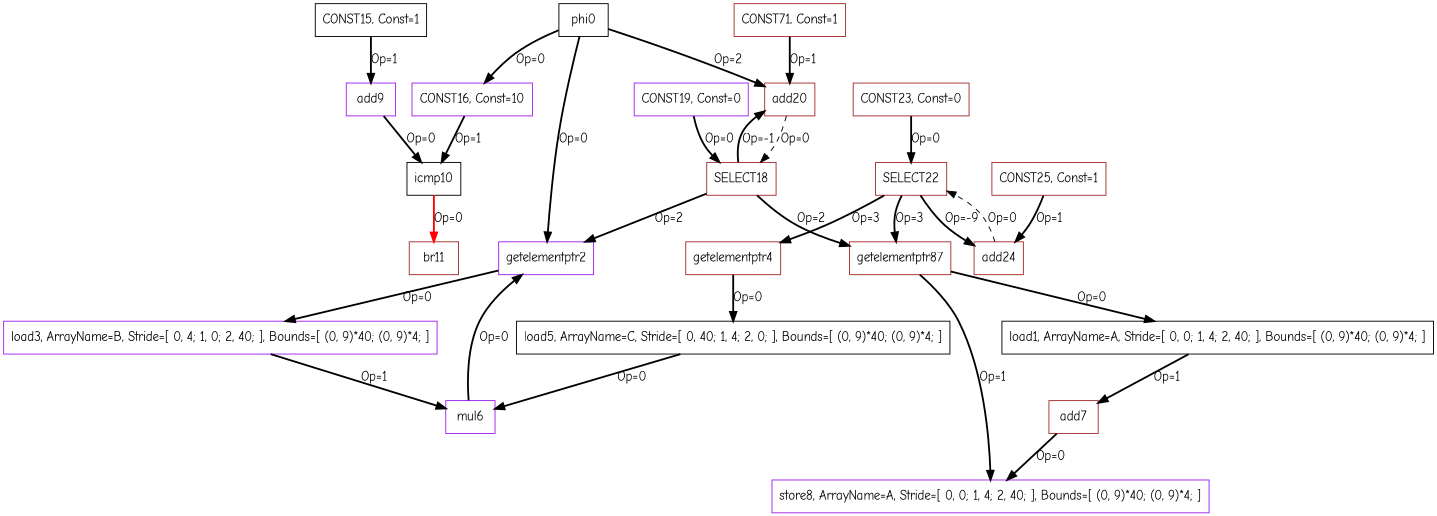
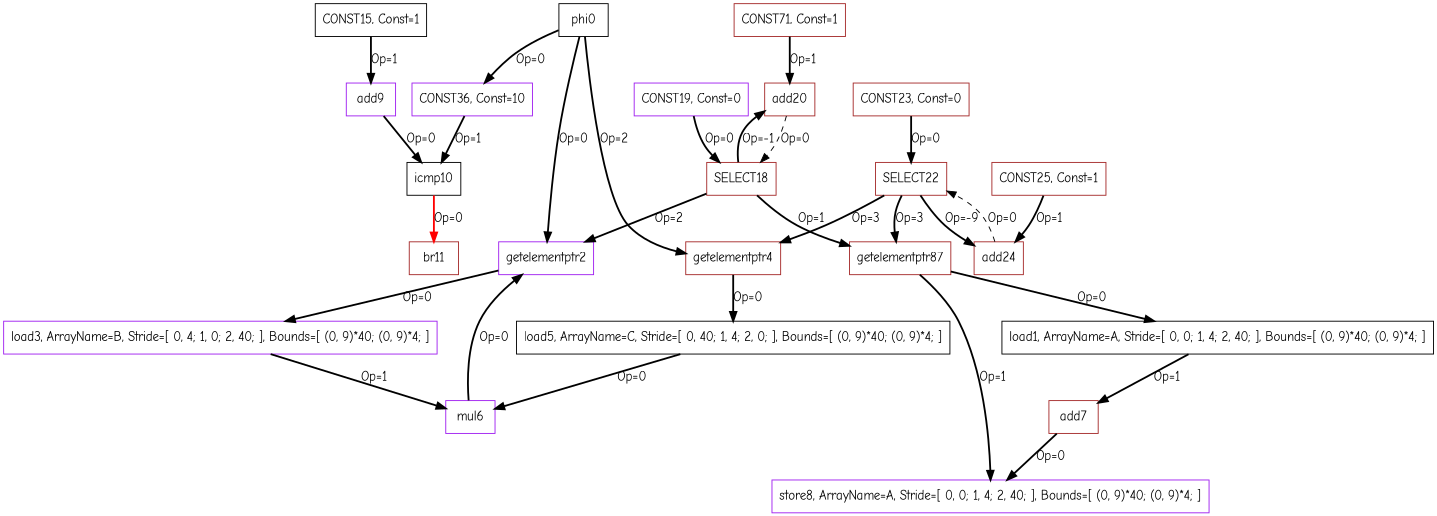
  digraph {
    fontname="Comic Neue"
    node [color=brown fontname="Comic Neue" shape=box]
    edge [color=black fontname="Comic Neue" style=bold]
    n1 [color=black label=phi0]
    n2 [color=purple label=getelementptr2]
    n3 [label=getelementptr4]
-   n4 [color=purple label="CONST16, Const=10"]
+   n4 [color=purple label="CONST36, Const=10"]
    n5 [color=purple label="load3, ArrayName=B, Stride=[ 0, 4; 1, 0; 2, 40; ], Bounds=[ (0, 9)*40; (0, 9)*4; ]"]
    n6 [color=black label="load5, ArrayName=C, Stride=[ 0, 40; 1, 4; 2, 0; ], Bounds=[ (0, 9)*40; (0, 9)*4; ]"]
    n7 [color=purple label=add9]
    n8 [color=black label=icmp10]
    n9 [color=black label="load1, ArrayName=A, Stride=[ 0, 0; 1, 4; 2, 40; ], Bounds=[ (0, 9)*40; (0, 9)*4; ]"]
    n10 [label=add7]
    n11 [color=purple label="store8, ArrayName=A, Stride=[ 0, 0; 1, 4; 2, 40; ], Bounds=[ (0, 9)*40; (0, 9)*4; ]"]
    n12 [color=purple label=mul6]
    n13 [label=br11]
    n14 [color=black label="CONST15, Const=1"]
    n15 [label=getelementptr87]
    n16 [label=SELECT18]
    n17 [label=add20]
    n18 [color=purple label="CONST19, Const=0"]
    n19 [label="CONST71, Const=1"]
    n20 [label=SELECT22]
    n21 [label=add24]
    n22 [label="CONST23, Const=0"]
    n23 [label="CONST25, Const=1"]
    n1 -> n2 [label="Op=0"]
-   n1 -> n17 [label="Op=2"]
+   n1 -> n3 [label="Op=2"]
    n1 -> n4 [label="Op=0"]
    n2 -> n5 [label="Op=0"]
    n3 -> n6 [label="Op=0"]
    n4 -> n8 [label="Op=1"]
    n5 -> n12 [label="Op=1"]
    n6 -> n12 [label="Op=0"]
    n7 -> n8 [label="Op=0"]
    n8 -> n13 [color=red label="Op=0"]
    n9 -> n10 [label="Op=1"]
    n10 -> n11 [label="Op=0"]
    n12 -> n2 [label="Op=0"]
    n14 -> n7 [label="Op=1"]
    n15 -> n9 [label="Op=0"]
    n15 -> n11 [label="Op=1"]
    n16 -> n2 [label="Op=2"]
-   n16 -> n15 [label="Op=2"]
+   n16 -> n15 [label="Op=1"]
    n16 -> n17 [label="Op=-1"]
    n17 -> n16 [label="Op=0" style=dashed]
    n18 -> n16 [label="Op=0"]
    n19 -> n17 [label="Op=1"]
    n20 -> n3 [label="Op=3"]
    n20 -> n15 [label="Op=3"]
    n20 -> n21 [label="Op=-9"]
    n21 -> n20 [label="Op=0" style=dashed]
    n22 -> n20 [label="Op=0"]
    n23 -> n21 [label="Op=1"]
  }
